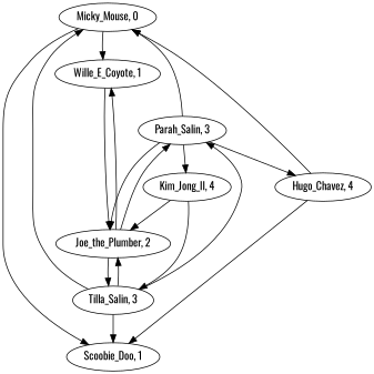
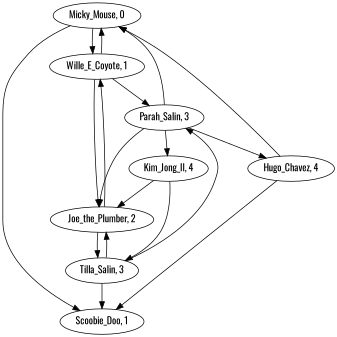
  digraph {
    fontname=Oswald
    node [fontname=Oswald]
    edge [fontname=Oswald]
    n1 [label="Micky_Mouse, 0"]
    n2 [label="Wille_E_Coyote, 1"]
    n3 [label="Scoobie_Doo, 1"]
    n4 [label="Joe_the_Plumber, 2"]
    n5 [label="Parah_Salin, 3"]
    n6 [label="Tilla_Salin, 3"]
    n7 [label="Kim_Jong_Il, 4"]
    n8 [label="Hugo_Chavez, 4"]
    n1 -> n2
    n1 -> n3
-   n6 -> n1
+   n2 -> n1
    n2 -> n4
    n4 -> n2
-   n4 -> n5
+   n2 -> n5
    n4 -> n6
    n5 -> n1
    n5 -> n4
    n5 -> n7
    n5 -> n8
    n6 -> n3
    n6 -> n4
    n6 -> n5
    n7 -> n4
    n7 -> n6
    n8 -> n1
    n8 -> n3
  }
